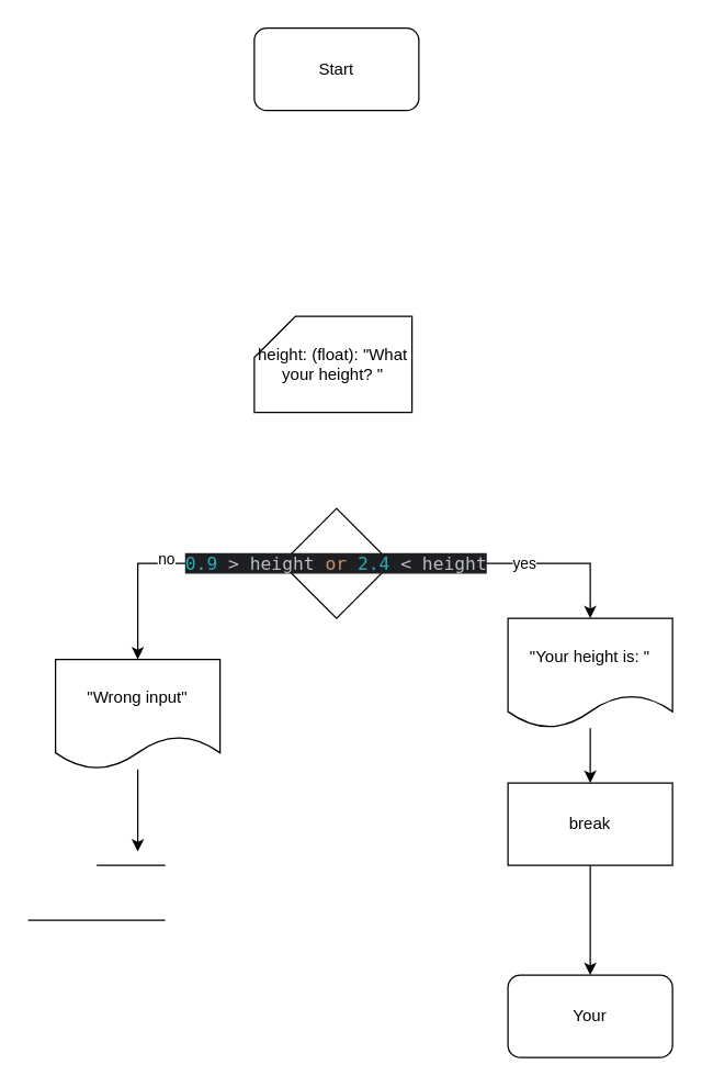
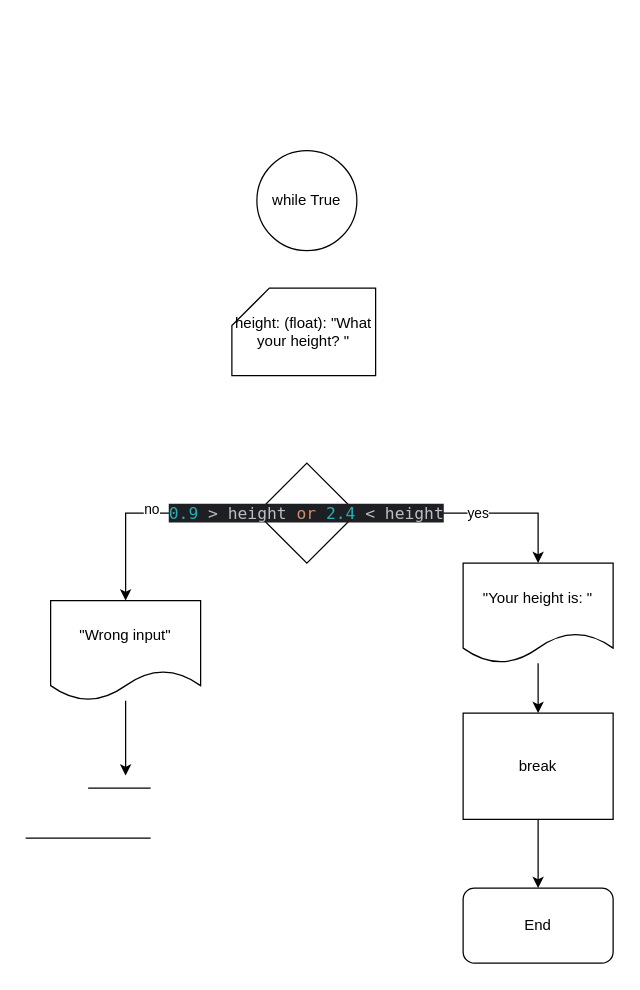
  <mxCell id="0" />
  <mxCell id="1" parent="0" />
- <mxCell id="2" value="Start" style="rounded=1;whiteSpace=wrap;html=1;" vertex="1" parent="1"><mxGeometry x="185" y="20" width="120" height="60" as="geometry" /></mxCell>
  <mxCell id="3" value="height: (float): &quot;What your height? &quot;" style="shape=card;whiteSpace=wrap;html=1;" vertex="1" parent="1"><mxGeometry x="185" y="230" width="115" height="70" as="geometry" /></mxCell>
+ <mxCell id="4" value="while True" style="ellipse;whiteSpace=wrap;html=1;aspect=fixed;" vertex="1" parent="1"><mxGeometry x="205" y="120" width="80" height="80" as="geometry" /></mxCell>
  <mxCell id="5" style="edgeStyle=orthogonalEdgeStyle;rounded=0;orthogonalLoop=1;jettySize=auto;html=1;entryX=0.5;entryY=0;entryDx=0;entryDy=0;" edge="1" parent="1" source="9" target="11"><mxGeometry relative="1" as="geometry" /></mxCell>
  <mxCell id="6" value="yes" style="edgeLabel;html=1;align=center;verticalAlign=middle;resizable=0;points=[];" vertex="1" connectable="0" parent="5"><mxGeometry x="0.037" y="1" relative="1" as="geometry"><mxPoint as="offset" /></mxGeometry></mxCell>
  <mxCell id="7" style="edgeStyle=orthogonalEdgeStyle;rounded=0;orthogonalLoop=1;jettySize=auto;html=1;entryX=0.5;entryY=0;entryDx=0;entryDy=0;" edge="1" parent="1" source="9" target="16"><mxGeometry relative="1" as="geometry" /></mxCell>
  <mxCell id="8" value="no" style="edgeLabel;html=1;align=center;verticalAlign=middle;resizable=0;points=[];" vertex="1" connectable="0" parent="7"><mxGeometry x="-0.025" y="-4" relative="1" as="geometry"><mxPoint as="offset" /></mxGeometry></mxCell>
  <mxCell id="9" value="&lt;div style=&quot;background-color:#1e1f22;color:#bcbec4&quot;&gt;&lt;pre style=&quot;font-family:'JetBrains Mono',monospace;font-size:9.8pt;&quot;&gt;&lt;span style=&quot;color:#2aacb8;&quot;&gt;0.9 &lt;/span&gt;&amp;gt; height &lt;span style=&quot;color:#cf8e6d;&quot;&gt;or &lt;/span&gt;&lt;span style=&quot;color:#2aacb8;&quot;&gt;2.4 &lt;/span&gt;&amp;lt; height&lt;/pre&gt;&lt;/div&gt;" style="rhombus;whiteSpace=wrap;html=1;" vertex="1" parent="1"><mxGeometry x="205" y="370" width="80" height="80" as="geometry" /></mxCell>
  <mxCell id="10" value="" style="edgeStyle=orthogonalEdgeStyle;rounded=0;orthogonalLoop=1;jettySize=auto;html=1;" edge="1" parent="1" source="11" target="13"><mxGeometry relative="1" as="geometry" /></mxCell>
  <mxCell id="11" value="&quot;Your height is: &quot;" style="shape=document;whiteSpace=wrap;html=1;boundedLbl=1;" vertex="1" parent="1"><mxGeometry x="370" y="450" width="120" height="80" as="geometry" /></mxCell>
  <mxCell id="12" value="" style="edgeStyle=orthogonalEdgeStyle;rounded=0;orthogonalLoop=1;jettySize=auto;html=1;" edge="1" parent="1" source="13"><mxGeometry relative="1" as="geometry"><mxPoint x="430" y="710" as="targetPoint" /></mxGeometry></mxCell>
- <mxCell id="13" value="break" style="rounded=0;whiteSpace=wrap;html=1;" vertex="1" parent="1"><mxGeometry x="370" y="570" width="120" height="60" as="geometry" /></mxCell>
- <mxCell id="14" value="Your" style="rounded=1;whiteSpace=wrap;html=1;" vertex="1" parent="1"><mxGeometry x="370" y="710" width="120" height="60" as="geometry" /></mxCell>
+ <mxCell id="13" value="break" style="rounded=0;whiteSpace=wrap;html=1;" vertex="1" parent="1"><mxGeometry x="370" y="570" width="120" height="85" as="geometry" /></mxCell>
+ <mxCell id="14" value="End" style="rounded=1;whiteSpace=wrap;html=1;" vertex="1" parent="1"><mxGeometry x="370" y="710" width="120" height="60" as="geometry" /></mxCell>
  <mxCell id="15" style="edgeStyle=orthogonalEdgeStyle;rounded=0;orthogonalLoop=1;jettySize=auto;html=1;" edge="1" parent="1" source="16"><mxGeometry relative="1" as="geometry"><mxPoint x="100" y="620" as="targetPoint" /></mxGeometry></mxCell>
  <mxCell id="16" value="&quot;Wrong input&quot;" style="shape=document;whiteSpace=wrap;html=1;boundedLbl=1;" vertex="1" parent="1"><mxGeometry x="40" y="480" width="120" height="80" as="geometry" /></mxCell>
  <mxCell id="17" value="" style="endArrow=none;html=1;rounded=0;" edge="1" parent="1"><mxGeometry width="50" height="50" relative="1" as="geometry"><mxPoint x="70" y="630" as="sourcePoint" /><mxPoint x="120" y="630" as="targetPoint" /></mxGeometry></mxCell>
  <mxCell id="18" value="" style="endArrow=none;html=1;rounded=0;" edge="1" parent="1"><mxGeometry width="50" height="50" relative="1" as="geometry"><mxPoint x="20" y="670" as="sourcePoint" /><mxPoint x="120" y="670" as="targetPoint" /></mxGeometry></mxCell>
